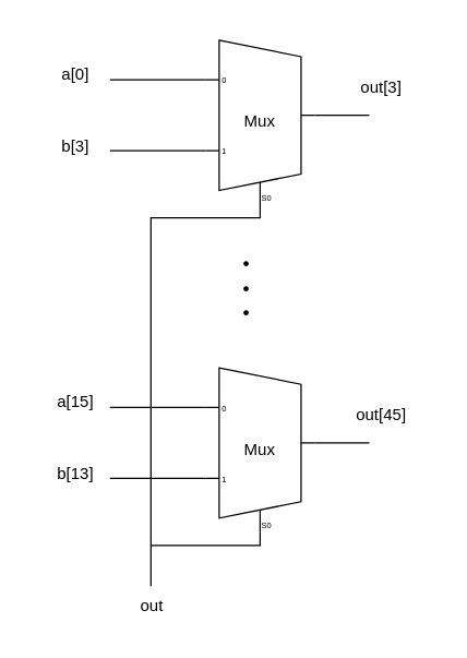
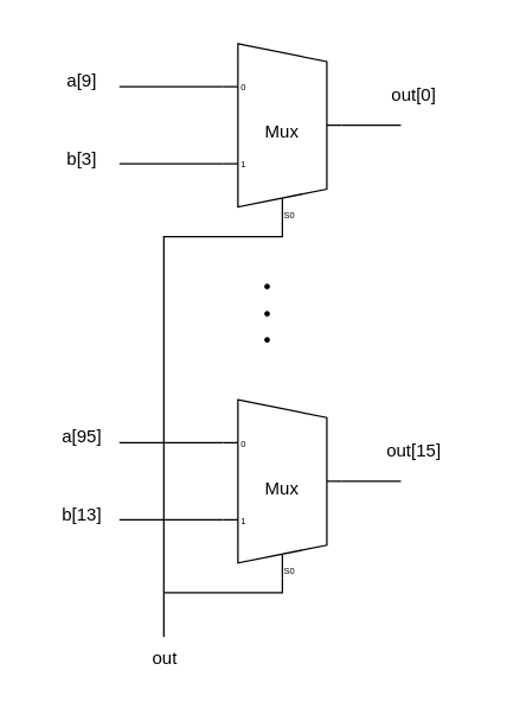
  <mxCell id="0" />
  <mxCell id="1" parent="0" />
  <mxCell id="2" value="" style="rounded=0;whiteSpace=wrap;html=1;fillColor=none;strokeColor=none;" parent="1" vertex="1"><mxGeometry x="20" y="20" width="300" height="440" as="geometry" /></mxCell>
  <mxCell id="3" value="&lt;span style=&quot;font-size: 15px;&quot;&gt;・&lt;/span&gt;&lt;div style=&quot;font-size: 15px;&quot;&gt;&lt;span style=&quot;font-size: 15px;&quot;&gt;・&lt;/span&gt;&lt;/div&gt;&lt;div style=&quot;font-size: 15px;&quot;&gt;&lt;span style=&quot;font-size: 15px;&quot;&gt;・&lt;/span&gt;&lt;/div&gt;" style="text;html=1;align=center;verticalAlign=middle;whiteSpace=wrap;rounded=0;fontStyle=1;fontSize=15;" parent="1" vertex="1"><mxGeometry x="150" y="189" width="60" height="45" as="geometry" /></mxCell>
  <mxCell id="4" value="" style="endArrow=none;html=1;rounded=0;entryX=1;entryY=0.5;entryDx=0;entryDy=-5;entryPerimeter=0;" edge="1" parent="1" target="9"><mxGeometry width="50" height="50" relative="1" as="geometry"><mxPoint x="270" y="84" as="sourcePoint" /><mxPoint x="240" y="83.86" as="targetPoint" /></mxGeometry></mxCell>
  <mxCell id="5" value="" style="endArrow=none;html=1;rounded=0;entryX=0;entryY=0.217;entryDx=0;entryDy=3;entryPerimeter=0;" edge="1" parent="1" target="9"><mxGeometry width="50" height="50" relative="1" as="geometry"><mxPoint x="80" y="58" as="sourcePoint" /><mxPoint x="140" y="53.92" as="targetPoint" /></mxGeometry></mxCell>
- <mxCell id="6" value="a[0]" style="text;html=1;align=center;verticalAlign=middle;whiteSpace=wrap;rounded=0;" vertex="1" parent="1"><mxGeometry x="30" y="39" width="50" height="30" as="geometry" /></mxCell>
+ <mxCell id="6" value="a[9]" style="text;html=1;align=center;verticalAlign=middle;whiteSpace=wrap;rounded=0;" vertex="1" parent="1"><mxGeometry x="30" y="39" width="50" height="30" as="geometry" /></mxCell>
  <mxCell id="7" value="b[3]" style="text;html=1;align=center;verticalAlign=middle;whiteSpace=wrap;rounded=0;" vertex="1" parent="1"><mxGeometry x="30" y="92" width="50" height="30" as="geometry" /></mxCell>
- <mxCell id="8" value="out[3]" style="text;html=1;align=center;verticalAlign=middle;whiteSpace=wrap;rounded=0;" vertex="1" parent="1"><mxGeometry x="254" y="49" width="50" height="30" as="geometry" /></mxCell>
+ <mxCell id="8" value="out[0]" style="text;html=1;align=center;verticalAlign=middle;whiteSpace=wrap;rounded=0;" vertex="1" parent="1"><mxGeometry x="254" y="49" width="50" height="30" as="geometry" /></mxCell>
  <mxCell id="9" value="Mux" style="shadow=0;dashed=0;align=center;html=1;strokeWidth=1;shape=mxgraph.electrical.abstract.mux2;whiteSpace=wrap;" vertex="1" parent="1"><mxGeometry x="150" y="29" width="80" height="120" as="geometry" /></mxCell>
  <mxCell id="10" value="out" style="text;html=1;align=center;verticalAlign=middle;whiteSpace=wrap;rounded=0;" vertex="1" parent="1"><mxGeometry x="96" y="429" width="30" height="30" as="geometry" /></mxCell>
  <mxCell id="11" value="" style="endArrow=none;html=1;rounded=0;entryX=0.375;entryY=1;entryDx=10;entryDy=0;entryPerimeter=0;" edge="1" parent="1" target="9"><mxGeometry width="50" height="50" relative="1" as="geometry"><mxPoint x="110" y="429" as="sourcePoint" /><mxPoint x="190" y="159" as="targetPoint" /><Array as="points"><mxPoint x="110" y="159" /><mxPoint x="190" y="159" /></Array></mxGeometry></mxCell>
  <mxCell id="12" value="" style="endArrow=none;html=1;rounded=0;entryX=0;entryY=0.65;entryDx=0;entryDy=3;entryPerimeter=0;" edge="1" parent="1" target="9"><mxGeometry width="50" height="50" relative="1" as="geometry"><mxPoint x="80" y="110" as="sourcePoint" /><mxPoint x="150" y="109" as="targetPoint" /></mxGeometry></mxCell>
  <mxCell id="13" value="" style="endArrow=none;html=1;rounded=0;entryX=1;entryY=0.5;entryDx=0;entryDy=-5;entryPerimeter=0;" edge="1" target="18" parent="1"><mxGeometry width="50" height="50" relative="1" as="geometry"><mxPoint x="270" y="324" as="sourcePoint" /><mxPoint x="240" y="323.86" as="targetPoint" /></mxGeometry></mxCell>
  <mxCell id="14" value="" style="endArrow=none;html=1;rounded=0;entryX=0;entryY=0.217;entryDx=0;entryDy=3;entryPerimeter=0;" edge="1" target="18" parent="1"><mxGeometry width="50" height="50" relative="1" as="geometry"><mxPoint x="80" y="298" as="sourcePoint" /><mxPoint x="140" y="293.92" as="targetPoint" /></mxGeometry></mxCell>
- <mxCell id="15" value="a[15]" style="text;html=1;align=center;verticalAlign=middle;whiteSpace=wrap;rounded=0;" vertex="1" parent="1"><mxGeometry x="30" y="279" width="50" height="30" as="geometry" /></mxCell>
+ <mxCell id="15" value="a[95]" style="text;html=1;align=center;verticalAlign=middle;whiteSpace=wrap;rounded=0;" vertex="1" parent="1"><mxGeometry x="30" y="279" width="50" height="30" as="geometry" /></mxCell>
  <mxCell id="16" value="b[13]" style="text;html=1;align=center;verticalAlign=middle;whiteSpace=wrap;rounded=0;" vertex="1" parent="1"><mxGeometry x="30" y="332" width="50" height="30" as="geometry" /></mxCell>
- <mxCell id="17" value="out[45]" style="text;html=1;align=center;verticalAlign=middle;whiteSpace=wrap;rounded=0;" vertex="1" parent="1"><mxGeometry x="254" y="289" width="50" height="30" as="geometry" /></mxCell>
+ <mxCell id="17" value="out[15]" style="text;html=1;align=center;verticalAlign=middle;whiteSpace=wrap;rounded=0;" vertex="1" parent="1"><mxGeometry x="254" y="289" width="50" height="30" as="geometry" /></mxCell>
  <mxCell id="18" value="Mux" style="shadow=0;dashed=0;align=center;html=1;strokeWidth=1;shape=mxgraph.electrical.abstract.mux2;whiteSpace=wrap;" vertex="1" parent="1"><mxGeometry x="150" y="269" width="80" height="120" as="geometry" /></mxCell>
  <mxCell id="19" value="" style="endArrow=none;html=1;rounded=0;entryX=0;entryY=0.65;entryDx=0;entryDy=3;entryPerimeter=0;" edge="1" target="18" parent="1"><mxGeometry width="50" height="50" relative="1" as="geometry"><mxPoint x="80" y="350" as="sourcePoint" /><mxPoint x="150" y="349" as="targetPoint" /></mxGeometry></mxCell>
  <mxCell id="20" value="" style="endArrow=none;html=1;rounded=0;entryX=0.375;entryY=1;entryDx=10;entryDy=0;entryPerimeter=0;" edge="1" parent="1" target="18"><mxGeometry width="50" height="50" relative="1" as="geometry"><mxPoint x="110" y="399" as="sourcePoint" /><mxPoint x="210" y="409" as="targetPoint" /><Array as="points"><mxPoint x="190" y="399" /></Array></mxGeometry></mxCell>
